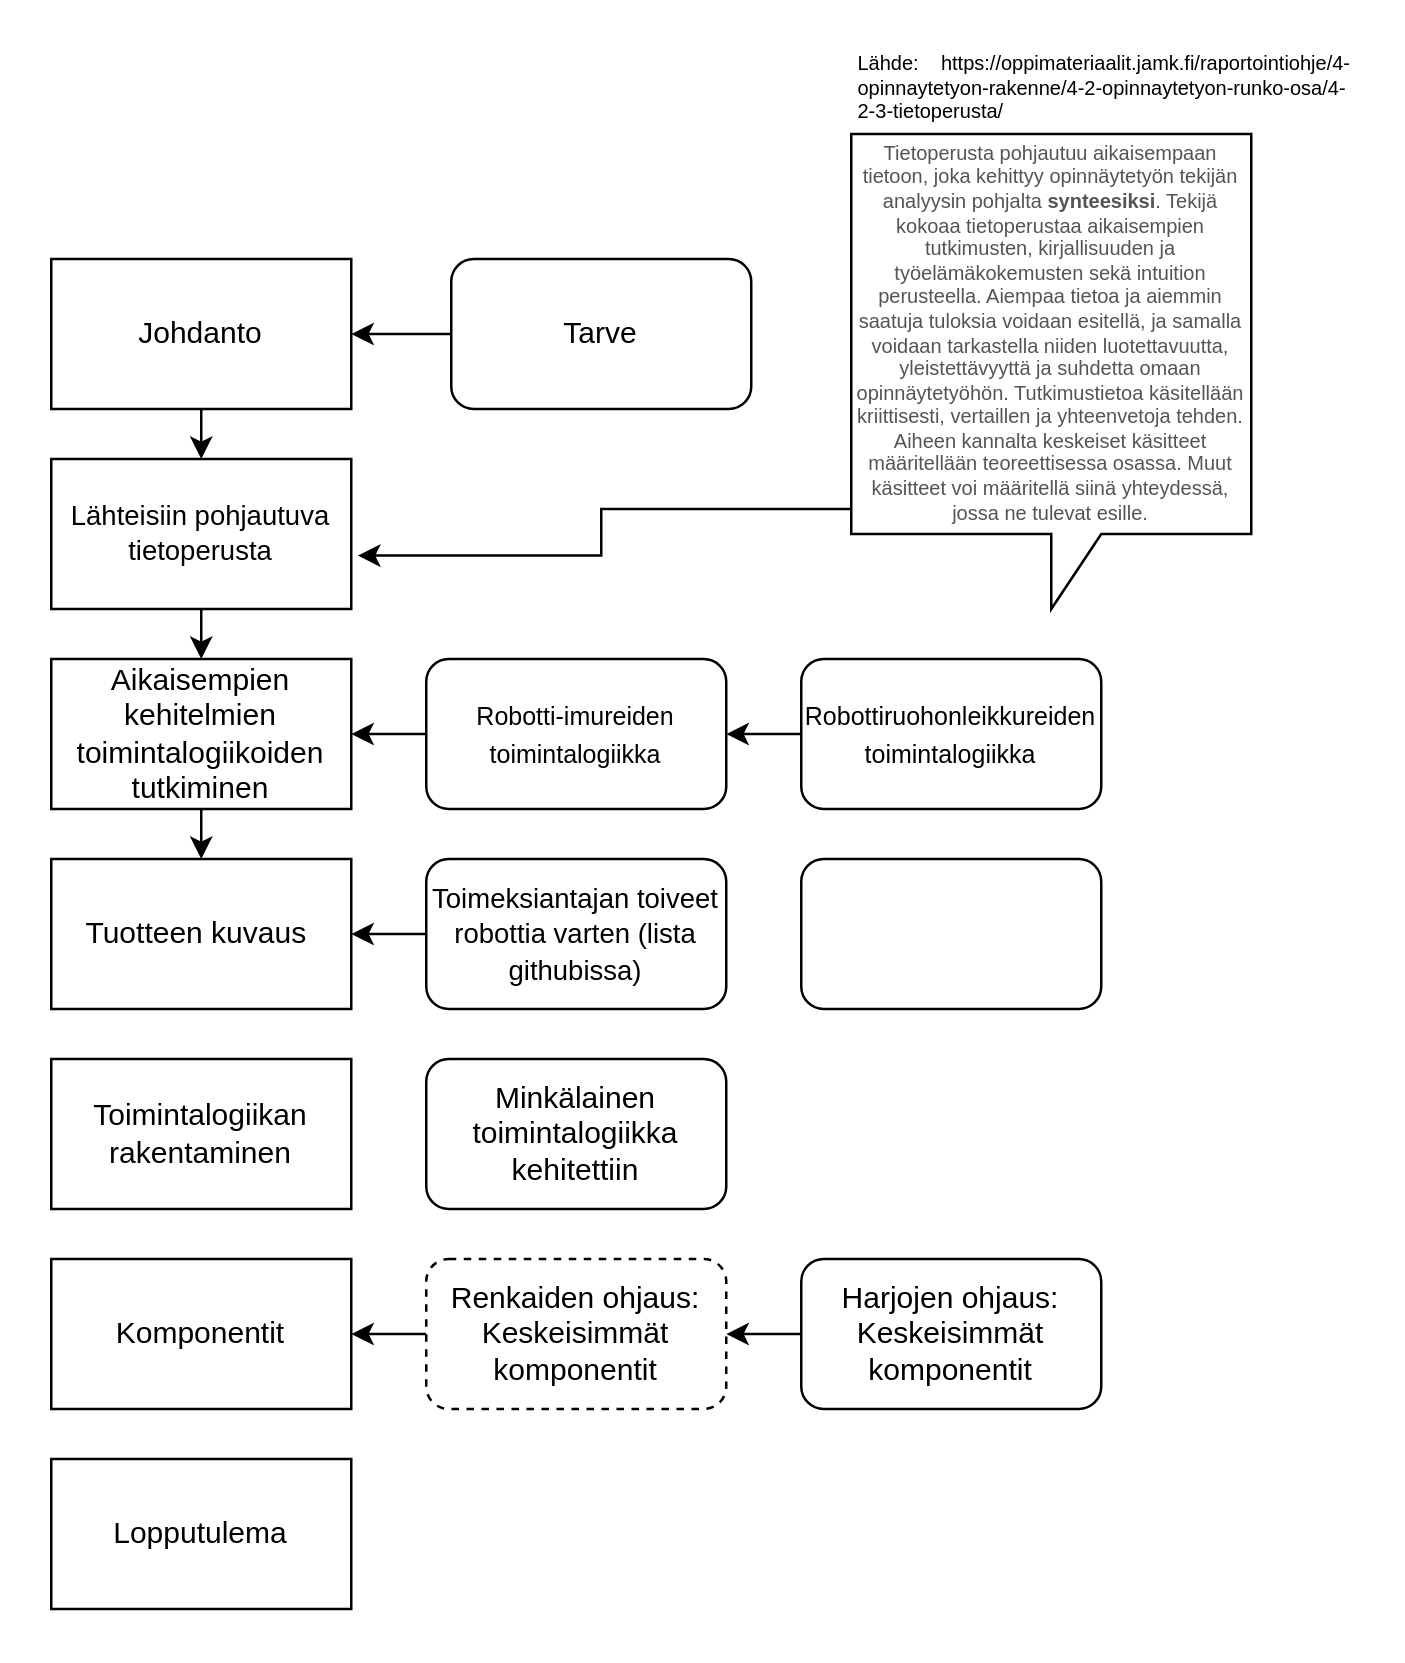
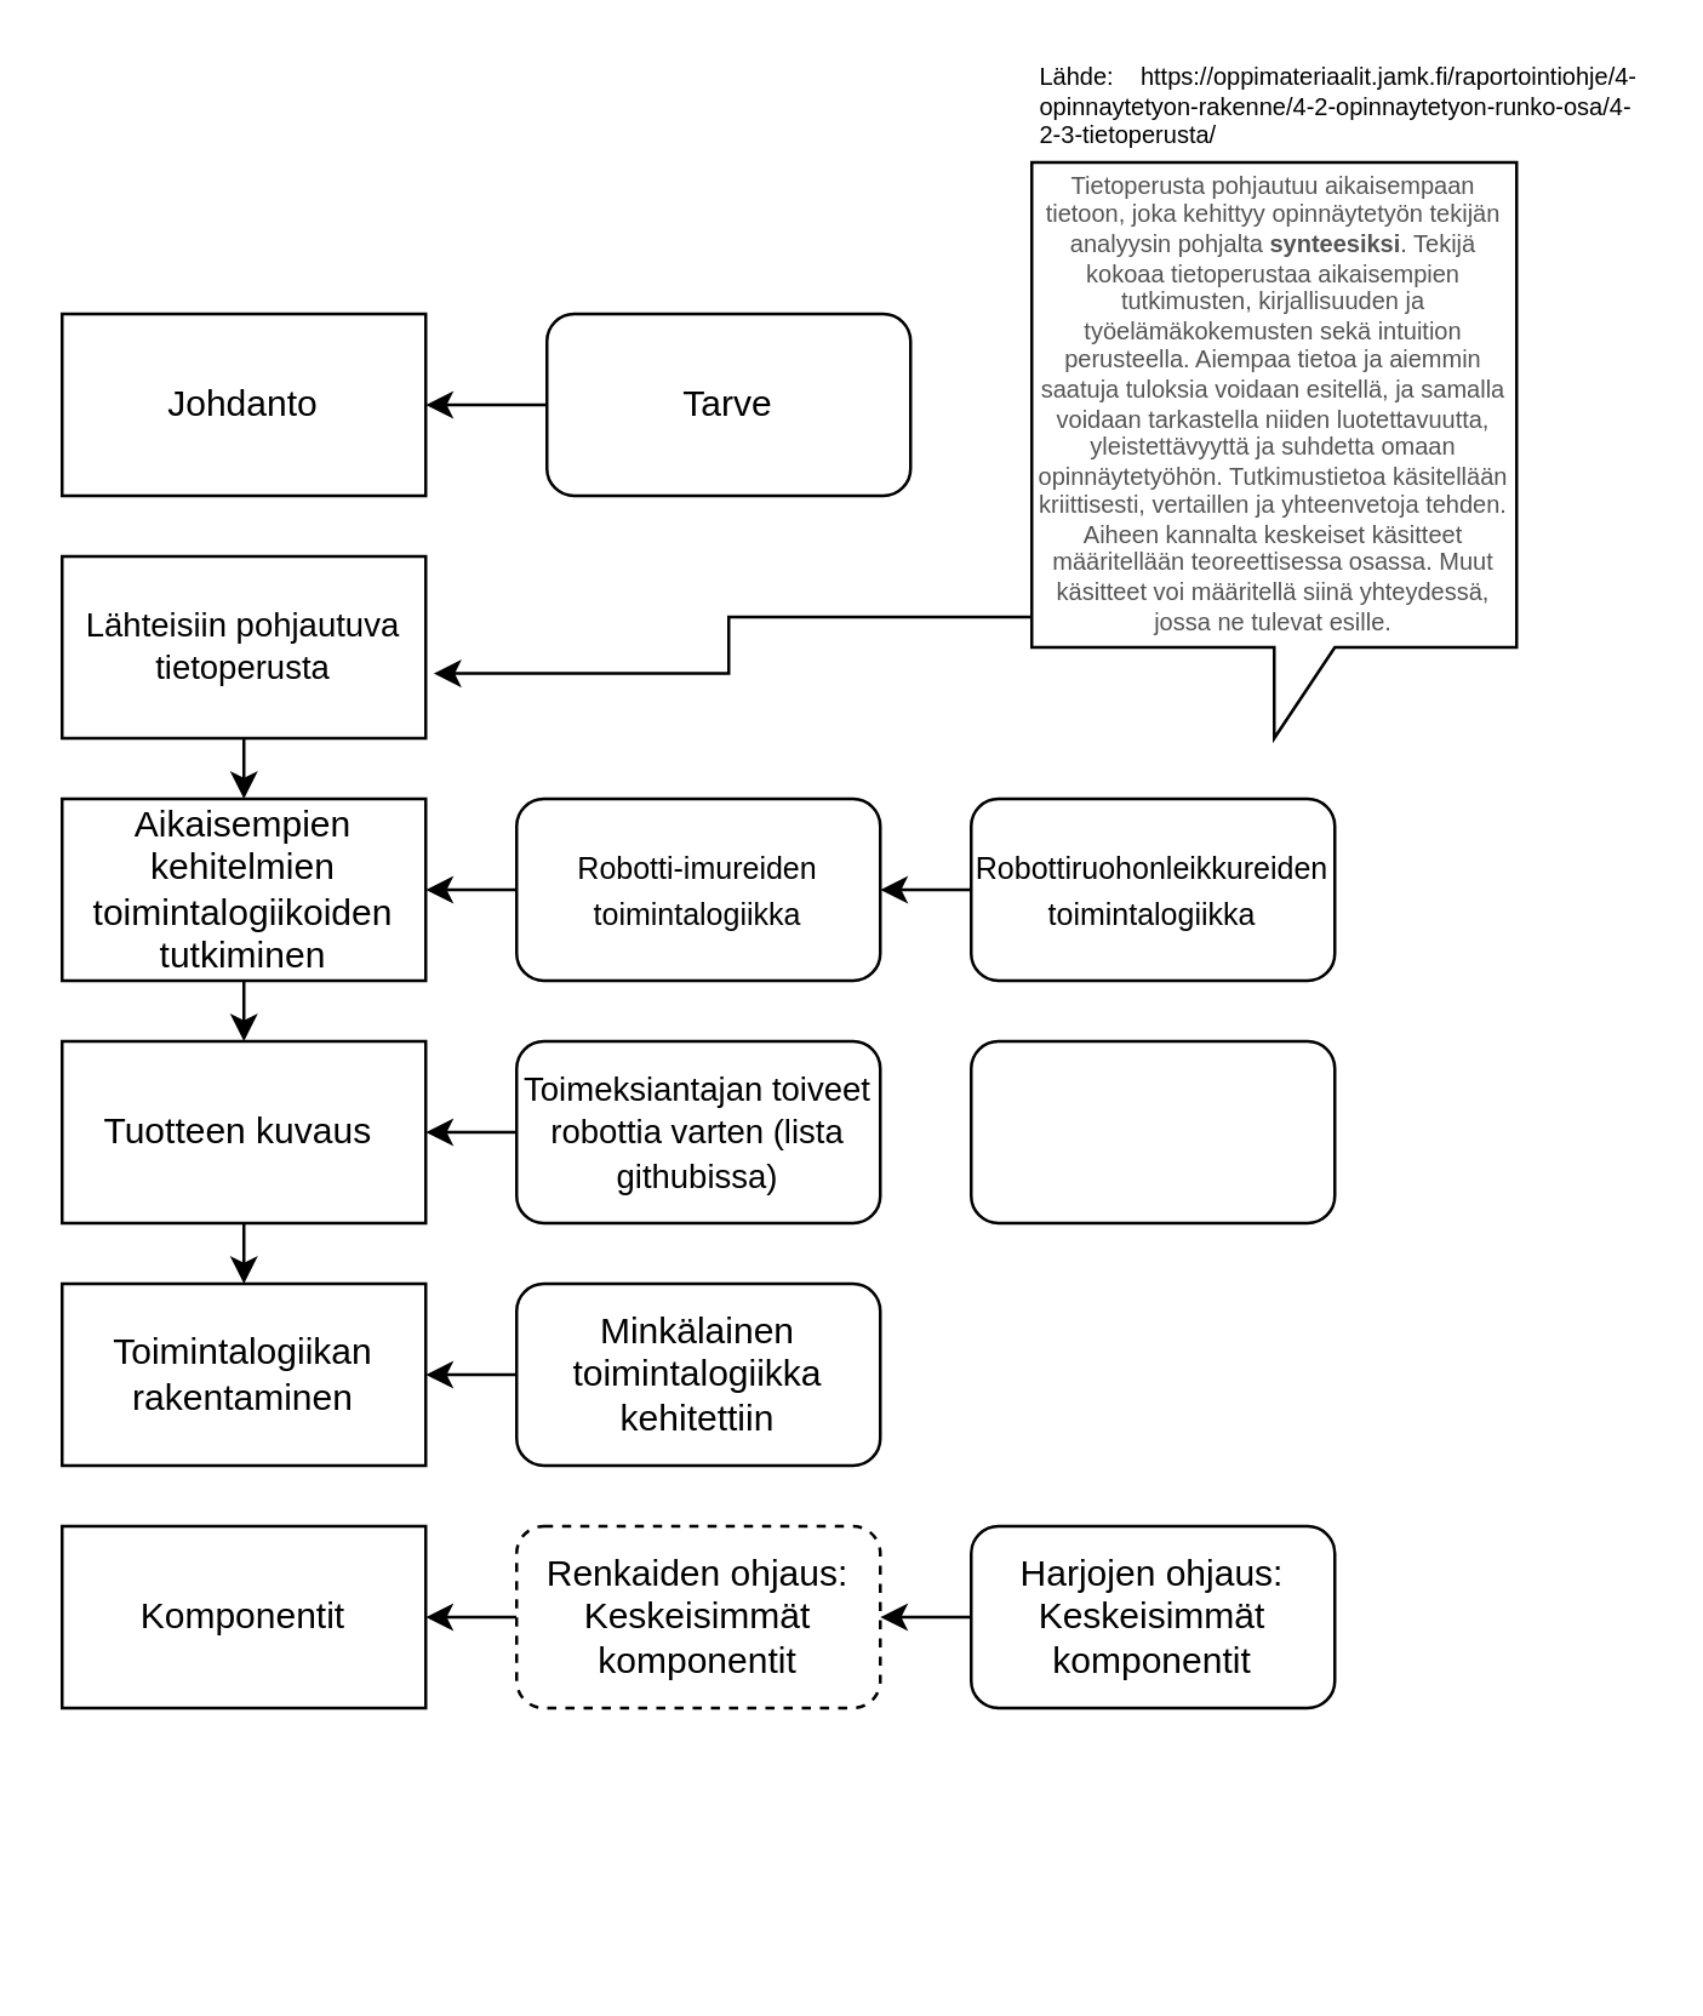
  <mxCell id="0" />
  <mxCell id="1" parent="0" />
- <mxCell id="2" style="edgeStyle=orthogonalEdgeStyle;rounded=0;orthogonalLoop=1;jettySize=auto;html=1;exitX=0.5;exitY=1;exitDx=0;exitDy=0;entryX=0.5;entryY=0;entryDx=0;entryDy=0;fontSize=11;" edge="1" parent="1" source="3" target="27"><mxGeometry relative="1" as="geometry" /></mxCell>
  <mxCell id="3" value="Johdanto" style="rounded=0;whiteSpace=wrap;html=1;" parent="1" vertex="1"><mxGeometry x="20" y="103" width="120" height="60" as="geometry" /></mxCell>
  <mxCell id="4" value="Toimintalogiikan rakentaminen" style="rounded=0;whiteSpace=wrap;html=1;" parent="1" vertex="1"><mxGeometry x="20" y="423" width="120" height="60" as="geometry" /></mxCell>
  <mxCell id="5" value="Komponentit" style="whiteSpace=wrap;html=1;" parent="1" vertex="1"><mxGeometry x="20" y="503" width="120" height="60" as="geometry" /></mxCell>
  <mxCell id="6" style="edgeStyle=orthogonalEdgeStyle;rounded=0;orthogonalLoop=1;jettySize=auto;html=1;exitX=0.5;exitY=1;exitDx=0;exitDy=0;fontSize=12;entryX=0.5;entryY=0;entryDx=0;entryDy=0;" edge="1" parent="1" source="7" target="22"><mxGeometry relative="1" as="geometry"><mxPoint x="80" y="343" as="targetPoint" /></mxGeometry></mxCell>
  <mxCell id="7" value="Aikaisempien kehitelmien toimintalogiikoiden tutkiminen" style="whiteSpace=wrap;html=1;" parent="1" vertex="1"><mxGeometry x="20" y="263" width="120" height="60" as="geometry" /></mxCell>
  <mxCell id="8" style="edgeStyle=orthogonalEdgeStyle;rounded=0;orthogonalLoop=1;jettySize=auto;html=1;exitX=0;exitY=0.5;exitDx=0;exitDy=0;entryX=1;entryY=0.5;entryDx=0;entryDy=0;fontSize=12;" edge="1" parent="1" source="9" target="3"><mxGeometry relative="1" as="geometry" /></mxCell>
  <mxCell id="9" value="Tarve" style="rounded=1;whiteSpace=wrap;html=1;" parent="1" vertex="1"><mxGeometry x="180" y="103" width="120" height="60" as="geometry" /></mxCell>
  <mxCell id="10" style="edgeStyle=orthogonalEdgeStyle;rounded=0;orthogonalLoop=1;jettySize=auto;html=1;exitX=0;exitY=0.5;exitDx=0;exitDy=0;entryX=1;entryY=0.5;entryDx=0;entryDy=0;" parent="1" source="11" target="7" edge="1"><mxGeometry relative="1" as="geometry" /></mxCell>
  <mxCell id="11" value="&lt;font style=&quot;font-size: 10px&quot;&gt;Robotti-imureiden toimintalogiikka&lt;/font&gt;" style="rounded=1;whiteSpace=wrap;html=1;" parent="1" vertex="1"><mxGeometry x="170" y="263" width="120" height="60" as="geometry" /></mxCell>
+ <mxCell id="12" style="edgeStyle=orthogonalEdgeStyle;rounded=0;orthogonalLoop=1;jettySize=auto;html=1;exitX=0;exitY=0.5;exitDx=0;exitDy=0;entryX=1;entryY=0.5;entryDx=0;entryDy=0;" parent="1" source="13" target="4" edge="1"><mxGeometry relative="1" as="geometry" /></mxCell>
  <mxCell id="13" value="Minkälainen toimintalogiikka kehitettiin" style="rounded=1;whiteSpace=wrap;html=1;" parent="1" vertex="1"><mxGeometry x="170" y="423" width="120" height="60" as="geometry" /></mxCell>
  <mxCell id="14" style="edgeStyle=orthogonalEdgeStyle;rounded=0;orthogonalLoop=1;jettySize=auto;html=1;exitX=0;exitY=0.5;exitDx=0;exitDy=0;entryX=1;entryY=0.5;entryDx=0;entryDy=0;" parent="1" source="15" target="5" edge="1"><mxGeometry relative="1" as="geometry" /></mxCell>
  <mxCell id="15" value="Renkaiden ohjaus: Keskeisimmät komponentit" style="rounded=1;whiteSpace=wrap;html=1;dashed=1;" parent="1" vertex="1"><mxGeometry x="170" y="503" width="120" height="60" as="geometry" /></mxCell>
- <mxCell id="16" value="Lopputulema" style="rounded=0;whiteSpace=wrap;html=1;" parent="1" vertex="1"><mxGeometry x="20" y="583" width="120" height="60" as="geometry" /></mxCell>
  <mxCell id="17" style="edgeStyle=orthogonalEdgeStyle;rounded=0;orthogonalLoop=1;jettySize=auto;html=1;exitX=0;exitY=0.5;exitDx=0;exitDy=0;entryX=1;entryY=0.5;entryDx=0;entryDy=0;" edge="1" parent="1" source="18" target="11"><mxGeometry relative="1" as="geometry" /></mxCell>
  <mxCell id="18" value="&lt;div&gt;&lt;span&gt;&lt;font style=&quot;font-size: 10px&quot;&gt;Robottiruohonleikkureiden toimintalogiikka&lt;/font&gt;&lt;/span&gt;&lt;/div&gt;" style="rounded=1;whiteSpace=wrap;html=1;align=center;" vertex="1" parent="1"><mxGeometry x="320" y="263" width="120" height="60" as="geometry" /></mxCell>
  <mxCell id="19" style="edgeStyle=orthogonalEdgeStyle;rounded=0;orthogonalLoop=1;jettySize=auto;html=1;exitX=0;exitY=0.5;exitDx=0;exitDy=0;entryX=1;entryY=0.5;entryDx=0;entryDy=0;fontSize=10;" edge="1" parent="1" source="20" target="15"><mxGeometry relative="1" as="geometry" /></mxCell>
  <mxCell id="20" value="&lt;font style=&quot;font-size: 12px&quot;&gt;Harjojen ohjaus: Keskeisimmät komponentit&lt;/font&gt;" style="rounded=1;whiteSpace=wrap;html=1;fontSize=10;" vertex="1" parent="1"><mxGeometry x="320" y="503" width="120" height="60" as="geometry" /></mxCell>
+ <mxCell id="21" style="edgeStyle=orthogonalEdgeStyle;rounded=0;orthogonalLoop=1;jettySize=auto;html=1;exitX=0.5;exitY=1;exitDx=0;exitDy=0;entryX=0.5;entryY=0;entryDx=0;entryDy=0;fontSize=12;" edge="1" parent="1" source="22" target="4"><mxGeometry relative="1" as="geometry" /></mxCell>
  <mxCell id="22" value="Tuotteen kuvaus&amp;nbsp;" style="rounded=0;whiteSpace=wrap;html=1;fontSize=12;" vertex="1" parent="1"><mxGeometry x="20" y="343" width="120" height="60" as="geometry" /></mxCell>
  <mxCell id="23" style="edgeStyle=orthogonalEdgeStyle;rounded=0;orthogonalLoop=1;jettySize=auto;html=1;exitX=0;exitY=0.5;exitDx=0;exitDy=0;entryX=1;entryY=0.5;entryDx=0;entryDy=0;fontSize=12;" edge="1" parent="1" source="24" target="22"><mxGeometry relative="1" as="geometry" /></mxCell>
  <mxCell id="24" value="&lt;font style=&quot;font-size: 11px&quot;&gt;Toimeksiantajan toiveet robottia varten (lista githubissa)&lt;/font&gt;" style="rounded=1;whiteSpace=wrap;html=1;fontSize=12;" vertex="1" parent="1"><mxGeometry x="170" y="343" width="120" height="60" as="geometry" /></mxCell>
  <mxCell id="25" value="" style="rounded=1;whiteSpace=wrap;html=1;fontSize=11;" vertex="1" parent="1"><mxGeometry x="320" y="343" width="120" height="60" as="geometry" /></mxCell>
  <mxCell id="26" style="edgeStyle=orthogonalEdgeStyle;rounded=0;orthogonalLoop=1;jettySize=auto;html=1;exitX=0.5;exitY=1;exitDx=0;exitDy=0;entryX=0.5;entryY=0;entryDx=0;entryDy=0;fontSize=11;" edge="1" parent="1" source="27" target="7"><mxGeometry relative="1" as="geometry" /></mxCell>
  <mxCell id="27" value="Lähteisiin pohjautuva tietoperusta" style="rounded=0;whiteSpace=wrap;html=1;fontSize=11;" vertex="1" parent="1"><mxGeometry x="20" y="183" width="120" height="60" as="geometry" /></mxCell>
  <mxCell id="28" style="edgeStyle=orthogonalEdgeStyle;rounded=0;orthogonalLoop=1;jettySize=auto;html=1;exitX=0;exitY=0;exitDx=0;exitDy=25;exitPerimeter=0;entryX=1.022;entryY=0.644;entryDx=0;entryDy=0;entryPerimeter=0;fontSize=11;" edge="1" parent="1" source="29" target="27"><mxGeometry relative="1" as="geometry"><Array as="points"><mxPoint x="340" y="203" /><mxPoint x="240" y="203" /><mxPoint x="240" y="222" /></Array></mxGeometry></mxCell>
  <mxCell id="29" value="&#10;&#10;&lt;span style=&quot;color: rgb(84, 84, 84); font-size: 8px; font-style: normal; font-weight: 400; letter-spacing: normal; text-indent: 0px; text-transform: none; word-spacing: 0px; background-color: rgb(255, 255, 255); display: inline; float: none;&quot;&gt;Tietoperusta pohjautuu aikaisempaan tietoon, joka kehittyy opinnäytetyön tekijän analyysin pohjalta&lt;span style=&quot;font-size: 8px;&quot;&gt;&amp;nbsp;&lt;/span&gt;&lt;/span&gt;&lt;strong style=&quot;box-sizing: border-box; border: 0px; font-size: 8px; font-style: normal; font-weight: bold; margin: 0px; outline: 0px; padding: 0px; vertical-align: baseline; color: rgb(84, 84, 84); letter-spacing: normal; text-indent: 0px; text-transform: none; word-spacing: 0px; background-color: rgb(255, 255, 255);&quot;&gt;synteesiksi&lt;/strong&gt;&lt;span style=&quot;color: rgb(84, 84, 84); font-size: 8px; font-style: normal; font-weight: 400; letter-spacing: normal; text-indent: 0px; text-transform: none; word-spacing: 0px; background-color: rgb(255, 255, 255); display: inline; float: none;&quot;&gt;. Tekijä kokoaa tietoperustaa aikaisempien tutkimusten, kirjallisuuden ja työelämäkokemusten sekä intuition perusteella. Aiempaa tietoa ja aiemmin saatuja tuloksia voidaan esitellä, ja samalla voidaan tarkastella niiden luotettavuutta, yleistettävyyttä ja suhdetta omaan opinnäytetyöhön. Tutkimustietoa käsitellään kriittisesti, vertaillen ja yhteenvetoja tehden. Aiheen kannalta keskeiset käsitteet määritellään teoreettisessa osassa. Muut käsitteet voi määritellä siinä yhteydessä, jossa ne tulevat esille.&lt;/span&gt;&#10;&#10;" style="shape=callout;whiteSpace=wrap;html=1;perimeter=calloutPerimeter;fontSize=8;" vertex="1" parent="1"><mxGeometry x="340" y="53" width="160" height="190" as="geometry" /></mxCell>
  <mxCell id="30" value="&lt;div style=&quot;text-align: justify&quot;&gt;&lt;span&gt;Lähde: https://oppimateriaalit.jamk.fi/raportointiohje/4-opinnaytetyon-rakenne/4-2-opinnaytetyon-runko-osa/4-2-3-tietoperusta/&lt;/span&gt;&lt;/div&gt;" style="text;html=1;strokeColor=none;fillColor=none;align=left;verticalAlign=middle;whiteSpace=wrap;rounded=0;fontSize=8;" vertex="1" parent="1"><mxGeometry x="341" y="20" width="199" height="30" as="geometry" /></mxCell>
